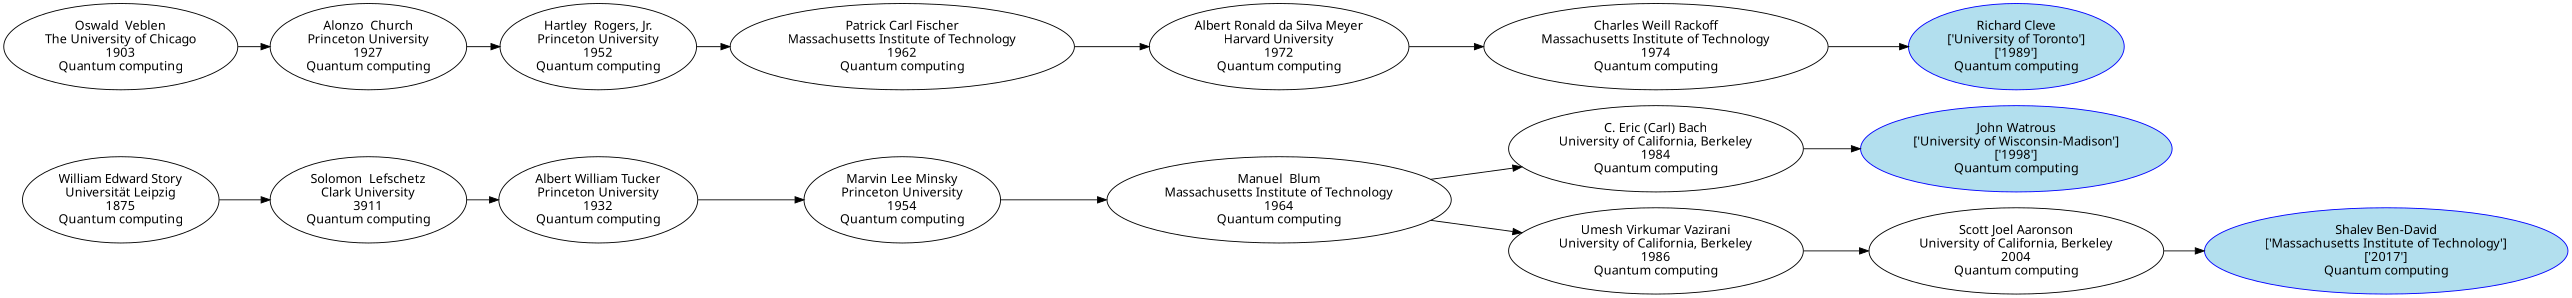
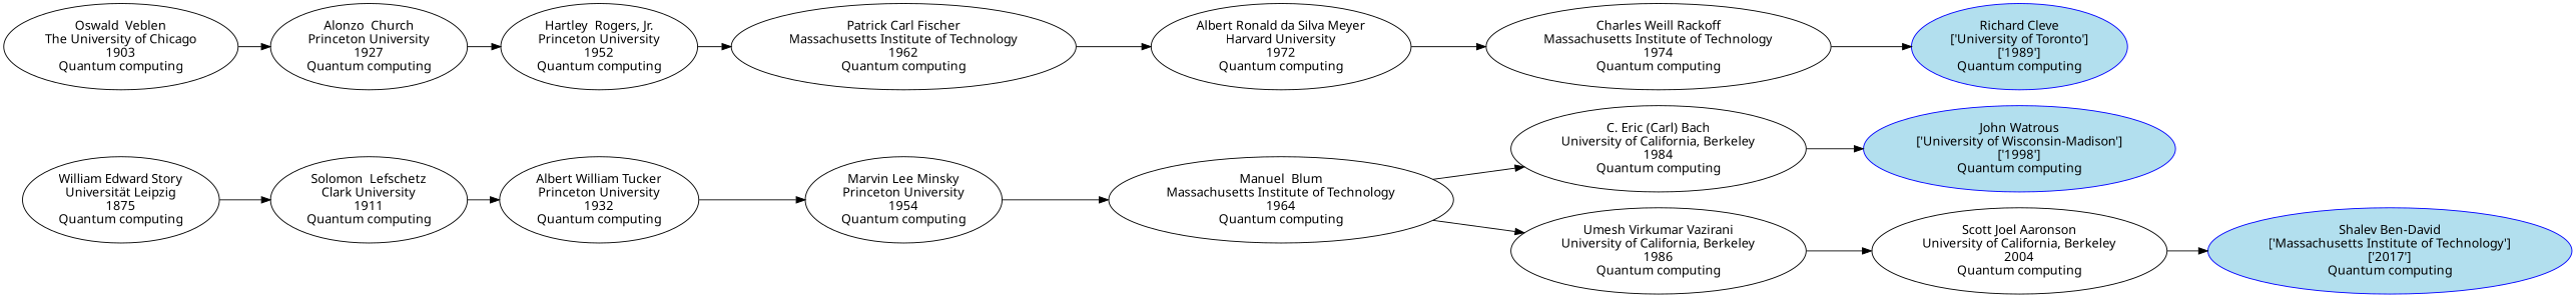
  digraph {
    rankdir=LR
    fontname="Noto Sans"
    node [fontname="Noto Sans"]
    edge [fontname="Noto Sans"]
    n1 [color=blue fillcolor=lightblue2 label="Shalev Ben-David\n['Massachusetts Institute of Technology']\n['2017']\nQuantum computing" style=filled]
    n2 [color=blue fillcolor=lightblue2 label="Richard Cleve\n['University of Toronto']\n['1989']\nQuantum computing" style=filled]
    n3 [color=blue fillcolor=lightblue2 label="John Watrous\n['University of Wisconsin-Madison']\n['1998']\nQuantum computing" style=filled]
    n4 [label="Scott Joel Aaronson\nUniversity of California, Berkeley\n2004\nQuantum computing"]
    n5 [label="Charles Weill Rackoff\nMassachusetts Institute of Technology\n1974\nQuantum computing"]
    n6 [label="C. Eric (Carl) Bach\nUniversity of California, Berkeley\n1984\nQuantum computing"]
    n7 [label="Umesh Virkumar Vazirani\nUniversity of California, Berkeley\n1986\nQuantum computing"]
    n8 [label="Albert Ronald da Silva Meyer\nHarvard University\n1972\nQuantum computing"]
    n9 [label="Manuel  Blum\nMassachusetts Institute of Technology\n1964\nQuantum computing"]
    n10 [label="Patrick Carl Fischer\nMassachusetts Institute of Technology\n1962\nQuantum computing"]
    n11 [label="Marvin Lee Minsky\nPrinceton University\n1954\nQuantum computing"]
    n12 [label="Hartley  Rogers, Jr.\nPrinceton University\n1952\nQuantum computing"]
    n13 [label="Albert William Tucker\nPrinceton University\n1932\nQuantum computing"]
    n14 [label="Alonzo  Church\nPrinceton University\n1927\nQuantum computing"]
-   n15 [label="Solomon  Lefschetz\nClark University\n3911\nQuantum computing"]
+   n15 [label="Solomon  Lefschetz\nClark University\n1911\nQuantum computing"]
    n16 [label="Oswald  Veblen\nThe University of Chicago\n1903\nQuantum computing"]
    n17 [label="William Edward Story\nUniversität Leipzig\n1875\nQuantum computing"]
    n4 -> n1
    n5 -> n2
    n6 -> n3
    n7 -> n4
    n8 -> n5
    n9 -> n6
    n9 -> n7
    n10 -> n8
    n11 -> n9
    n12 -> n10
    n13 -> n11
    n14 -> n12
    n15 -> n13
    n16 -> n14
    n17 -> n15
  }
